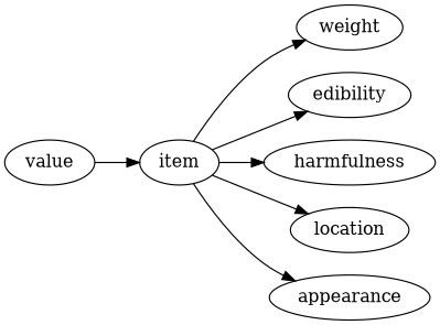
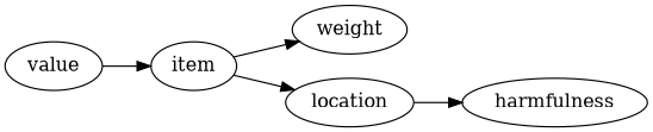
  digraph {
    rankdir=LR
    item
    weight
-   edibility
    harmfulness
    location
-   appearance
    value
    item -> weight
-   item -> edibility
-   item -> harmfulness
+   location -> harmfulness
    item -> location
-   item -> appearance
    value -> item
  }
